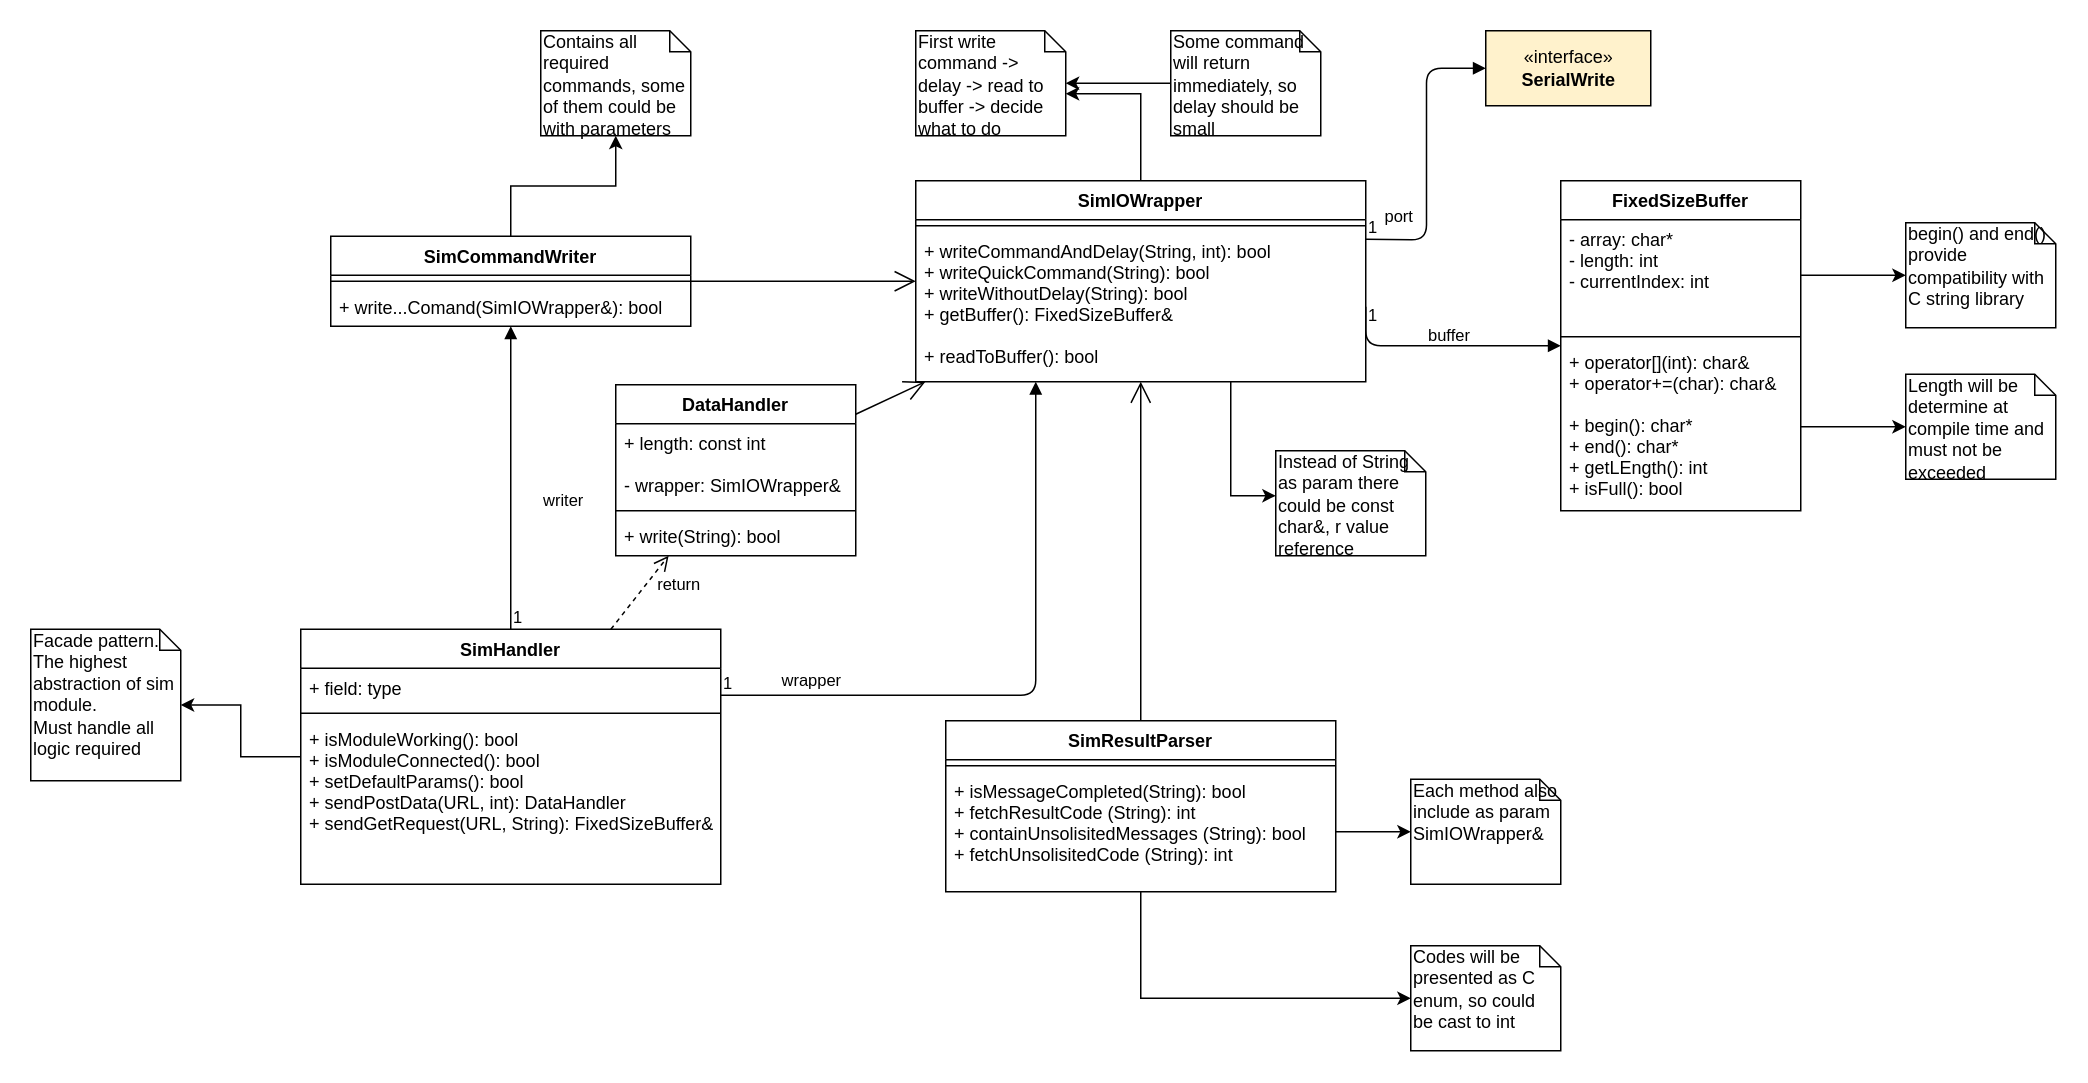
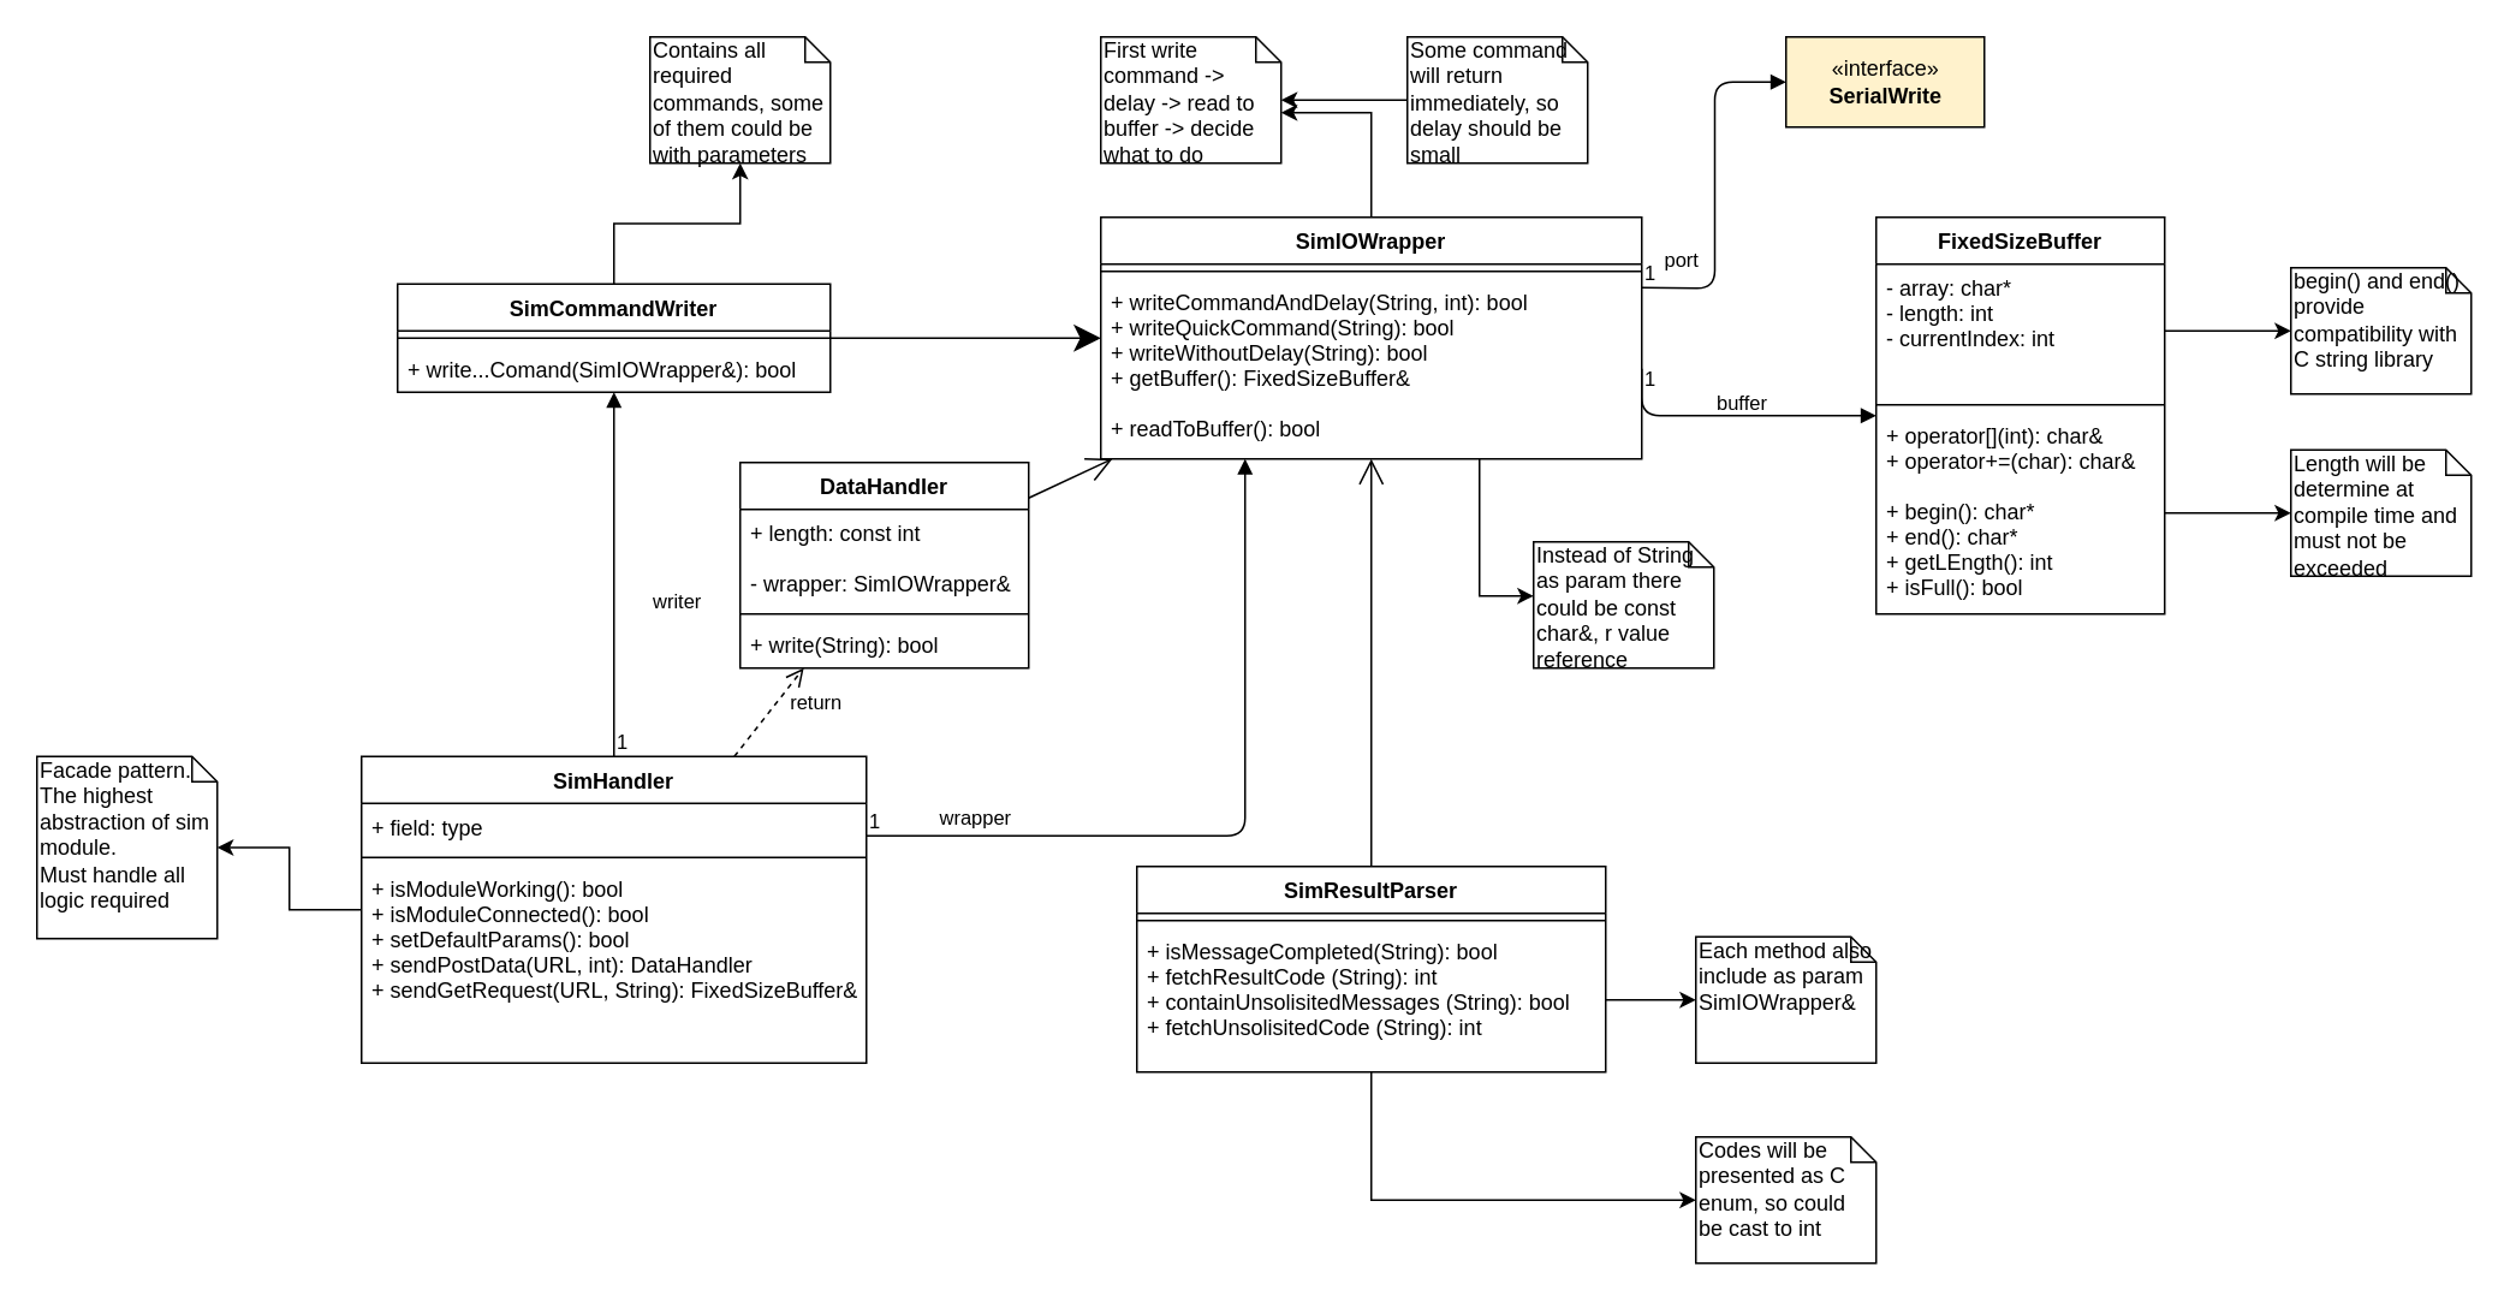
  <mxCell id="0" />
  <mxCell id="1" parent="0" />
  <mxCell id="2" value="«interface»&lt;br&gt;&lt;b&gt;SerialWrite&lt;/b&gt;" style="html=1;fillColor=#fff2cc;" vertex="1" parent="1"><mxGeometry x="990" y="20" width="110" height="50" as="geometry" /></mxCell>
  <mxCell id="3" value="port" style="endArrow=block;endFill=1;html=1;edgeStyle=orthogonalEdgeStyle;align=left;verticalAlign=top;entryX=0;entryY=0.5;entryDx=0;entryDy=0;exitX=1;exitY=0.5;exitDx=0;exitDy=0;" edge="1" parent="1" target="2"><mxGeometry x="-0.289" y="30" relative="1" as="geometry"><mxPoint x="910" y="159" as="sourcePoint" /><mxPoint x="1076" y="162.5" as="targetPoint" /><mxPoint as="offset" /></mxGeometry></mxCell>
  <mxCell id="4" value="1" style="edgeLabel;resizable=0;html=1;align=left;verticalAlign=bottom;" connectable="0" vertex="1" parent="3"><mxGeometry x="-1" relative="1" as="geometry" /></mxCell>
  <mxCell id="5" value="buffer" style="endArrow=block;endFill=1;html=1;edgeStyle=orthogonalEdgeStyle;align=left;verticalAlign=top;exitX=1;exitY=0.5;exitDx=0;exitDy=0;" edge="1" parent="1" source="11" target="31"><mxGeometry x="-0.154" y="20" relative="1" as="geometry"><mxPoint x="966" y="230" as="sourcePoint" /><mxPoint x="1010" y="300" as="targetPoint" /><Array as="points"><mxPoint x="910" y="230" /></Array><mxPoint as="offset" /></mxGeometry></mxCell>
  <mxCell id="6" value="1" style="edgeLabel;resizable=0;html=1;align=left;verticalAlign=bottom;" connectable="0" vertex="1" parent="5"><mxGeometry x="-1" relative="1" as="geometry"><mxPoint y="14" as="offset" /></mxGeometry></mxCell>
  <mxCell id="7" value="begin() and end() provide compatibility with C string library" style="shape=note;whiteSpace=wrap;html=1;size=14;verticalAlign=top;align=left;spacingTop=-6;" vertex="1" parent="1"><mxGeometry x="1270" y="148" width="100" height="70" as="geometry" /></mxCell>
  <mxCell id="8" style="edgeStyle=orthogonalEdgeStyle;rounded=0;orthogonalLoop=1;jettySize=auto;html=1;entryX=0;entryY=0;entryDx=100;entryDy=42;entryPerimeter=0;" edge="1" parent="1" source="9" target="15"><mxGeometry relative="1" as="geometry" /></mxCell>
  <mxCell id="9" value="SimIOWrapper" style="swimlane;fontStyle=1;align=center;verticalAlign=top;childLayout=stackLayout;horizontal=1;startSize=26;horizontalStack=0;resizeParent=1;resizeParentMax=0;resizeLast=0;collapsible=1;marginBottom=0;" vertex="1" parent="1"><mxGeometry x="610" y="120" width="300" height="134" as="geometry" /></mxCell>
  <mxCell id="10" value="" style="line;strokeWidth=1;fillColor=none;align=left;verticalAlign=middle;spacingTop=-1;spacingLeft=3;spacingRight=3;rotatable=0;labelPosition=right;points=[];portConstraint=eastwest;" vertex="1" parent="9"><mxGeometry y="26" width="300" height="8" as="geometry" /></mxCell>
  <mxCell id="11" value="+ writeCommandAndDelay(String, int): bool&#10;+ writeQuickCommand(String): bool&#10;+ writeWithoutDelay(String): bool&#10;+ getBuffer(): FixedSizeBuffer&amp;&#10;&#10;+ readToBuffer(): bool" style="text;strokeColor=none;fillColor=none;align=left;verticalAlign=top;spacingLeft=4;spacingRight=4;overflow=hidden;rotatable=0;points=[[0,0.5],[1,0.5]];portConstraint=eastwest;" vertex="1" parent="9"><mxGeometry y="34" width="300" height="100" as="geometry" /></mxCell>
  <mxCell id="12" style="edgeStyle=orthogonalEdgeStyle;rounded=0;orthogonalLoop=1;jettySize=auto;html=1;" edge="1" parent="1" source="32" target="7"><mxGeometry relative="1" as="geometry" /></mxCell>
  <mxCell id="13" value="Length will be determine at compile time and must not be exceeded" style="shape=note;whiteSpace=wrap;html=1;size=14;verticalAlign=top;align=left;spacingTop=-6;" vertex="1" parent="1"><mxGeometry x="1270" y="249" width="100" height="70" as="geometry" /></mxCell>
  <mxCell id="14" style="edgeStyle=orthogonalEdgeStyle;rounded=0;orthogonalLoop=1;jettySize=auto;html=1;" edge="1" parent="1" source="34" target="13"><mxGeometry relative="1" as="geometry" /></mxCell>
  <mxCell id="15" value="First write command -&amp;gt; delay -&amp;gt; read to buffer -&amp;gt; decide what to do" style="shape=note;whiteSpace=wrap;html=1;size=14;verticalAlign=top;align=left;spacingTop=-6;" vertex="1" parent="1"><mxGeometry x="610" y="20" width="100" height="70" as="geometry" /></mxCell>
  <mxCell id="16" style="edgeStyle=orthogonalEdgeStyle;rounded=0;orthogonalLoop=1;jettySize=auto;html=1;" edge="1" parent="1" source="17" target="15"><mxGeometry relative="1" as="geometry" /></mxCell>
  <mxCell id="17" value="Some command will return immediately, so delay should be small" style="shape=note;whiteSpace=wrap;html=1;size=14;verticalAlign=top;align=left;spacingTop=-6;" vertex="1" parent="1"><mxGeometry x="780" y="20" width="100" height="70" as="geometry" /></mxCell>
  <mxCell id="18" value="Instead of String as param there could be const char&amp;amp;, r value reference" style="shape=note;whiteSpace=wrap;html=1;size=14;verticalAlign=top;align=left;spacingTop=-6;" vertex="1" parent="1"><mxGeometry x="850" y="300" width="100" height="70" as="geometry" /></mxCell>
  <mxCell id="19" style="edgeStyle=orthogonalEdgeStyle;rounded=0;orthogonalLoop=1;jettySize=auto;html=1;exitX=0.7;exitY=1;exitDx=0;exitDy=0;exitPerimeter=0;" edge="1" parent="1" source="11" target="18"><mxGeometry relative="1" as="geometry"><Array as="points"><mxPoint x="820" y="330" /></Array></mxGeometry></mxCell>
  <mxCell id="20" style="edgeStyle=orthogonalEdgeStyle;rounded=0;orthogonalLoop=1;jettySize=auto;html=1;" edge="1" parent="1" source="23" target="21"><mxGeometry relative="1" as="geometry" /></mxCell>
  <mxCell id="21" value="Contains all required commands, some of them could be with parameters" style="shape=note;whiteSpace=wrap;html=1;size=14;verticalAlign=top;align=left;spacingTop=-6;" vertex="1" parent="1"><mxGeometry x="360" y="20" width="100" height="70" as="geometry" /></mxCell>
- <mxCell id="22" value="" style="endArrow=open;endFill=1;endSize=12;html=1;" edge="1" parent="1" source="23" target="9"><mxGeometry width="160" relative="1" as="geometry"><mxPoint x="620" y="420" as="sourcePoint" /><mxPoint x="780" y="420" as="targetPoint" /></mxGeometry></mxCell>
+ <mxCell id="22" value="" style="endArrow=classic;endFill=1;endSize=12;html=1;" edge="1" parent="1" source="23" target="9"><mxGeometry width="160" relative="1" as="geometry"><mxPoint x="620" y="420" as="sourcePoint" /><mxPoint x="780" y="420" as="targetPoint" /></mxGeometry></mxCell>
  <mxCell id="23" value="SimCommandWriter" style="swimlane;fontStyle=1;align=center;verticalAlign=top;childLayout=stackLayout;horizontal=1;startSize=26;horizontalStack=0;resizeParent=1;resizeParentMax=0;resizeLast=0;collapsible=1;marginBottom=0;" vertex="1" parent="1"><mxGeometry x="220" y="157" width="240" height="60" as="geometry" /></mxCell>
  <mxCell id="24" value="" style="line;strokeWidth=1;fillColor=none;align=left;verticalAlign=middle;spacingTop=-1;spacingLeft=3;spacingRight=3;rotatable=0;labelPosition=right;points=[];portConstraint=eastwest;" vertex="1" parent="23"><mxGeometry y="26" width="240" height="8" as="geometry" /></mxCell>
  <mxCell id="25" value="+ write...Comand(SimIOWrapper&amp;): bool" style="text;strokeColor=none;fillColor=none;align=left;verticalAlign=top;spacingLeft=4;spacingRight=4;overflow=hidden;rotatable=0;points=[[0,0.5],[1,0.5]];portConstraint=eastwest;" vertex="1" parent="23"><mxGeometry y="34" width="240" height="26" as="geometry" /></mxCell>
  <mxCell id="26" value="" style="endArrow=open;endFill=1;endSize=12;html=1;" edge="1" parent="1" source="39" target="9"><mxGeometry width="160" relative="1" as="geometry"><mxPoint x="490" y="350" as="sourcePoint" /><mxPoint x="640" y="350" as="targetPoint" /></mxGeometry></mxCell>
  <mxCell id="27" value="Each method also include as param SimIOWrapper&amp;amp;" style="shape=note;whiteSpace=wrap;html=1;size=14;verticalAlign=top;align=left;spacingTop=-6;" vertex="1" parent="1"><mxGeometry x="940" y="519" width="100" height="70" as="geometry" /></mxCell>
  <mxCell id="28" style="edgeStyle=orthogonalEdgeStyle;rounded=0;orthogonalLoop=1;jettySize=auto;html=1;" edge="1" parent="1" source="41" target="27"><mxGeometry relative="1" as="geometry" /></mxCell>
  <mxCell id="29" value="Codes will be presented as C enum, so could be cast to int" style="shape=note;whiteSpace=wrap;html=1;size=14;verticalAlign=top;align=left;spacingTop=-6;" vertex="1" parent="1"><mxGeometry x="940" y="630" width="100" height="70" as="geometry" /></mxCell>
  <mxCell id="30" style="edgeStyle=orthogonalEdgeStyle;rounded=0;orthogonalLoop=1;jettySize=auto;html=1;" edge="1" parent="1" source="41" target="29"><mxGeometry relative="1" as="geometry"><Array as="points"><mxPoint x="760" y="665" /></Array></mxGeometry></mxCell>
  <mxCell id="31" value="FixedSizeBuffer" style="swimlane;fontStyle=1;align=center;verticalAlign=top;childLayout=stackLayout;horizontal=1;startSize=26;horizontalStack=0;resizeParent=1;resizeParentMax=0;resizeLast=0;collapsible=1;marginBottom=0;" vertex="1" parent="1"><mxGeometry x="1040" y="120" width="160" height="220" as="geometry" /></mxCell>
  <mxCell id="32" value="- array: char*&#10;- length: int&#10;- currentIndex: int" style="text;strokeColor=none;fillColor=none;align=left;verticalAlign=top;spacingLeft=4;spacingRight=4;overflow=hidden;rotatable=0;points=[[0,0.5],[1,0.5]];portConstraint=eastwest;" vertex="1" parent="31"><mxGeometry y="26" width="160" height="74" as="geometry" /></mxCell>
  <mxCell id="33" value="" style="line;strokeWidth=1;fillColor=none;align=left;verticalAlign=middle;spacingTop=-1;spacingLeft=3;spacingRight=3;rotatable=0;labelPosition=right;points=[];portConstraint=eastwest;" vertex="1" parent="31"><mxGeometry y="100" width="160" height="8" as="geometry" /></mxCell>
  <mxCell id="34" value="+ operator[](int): char&amp;&#10;+ operator+=(char): char&amp;&#10;&#10;+ begin(): char*&#10;+ end(): char*&#10;+ getLEngth(): int&#10;+ isFull(): bool" style="text;strokeColor=none;fillColor=none;align=left;verticalAlign=top;spacingLeft=4;spacingRight=4;overflow=hidden;rotatable=0;points=[[0,0.5],[1,0.5]];portConstraint=eastwest;" vertex="1" parent="31"><mxGeometry y="108" width="160" height="112" as="geometry" /></mxCell>
  <mxCell id="35" value="writer" style="endArrow=block;endFill=1;html=1;edgeStyle=orthogonalEdgeStyle;align=left;verticalAlign=top;" edge="1" parent="1" source="49" target="23"><mxGeometry x="-0.02" y="-20" relative="1" as="geometry"><mxPoint x="320" y="330" as="sourcePoint" /><mxPoint x="480" y="330" as="targetPoint" /><mxPoint as="offset" /></mxGeometry></mxCell>
  <mxCell id="36" value="1" style="edgeLabel;resizable=0;html=1;align=left;verticalAlign=bottom;" connectable="0" vertex="1" parent="35"><mxGeometry x="-1" relative="1" as="geometry" /></mxCell>
  <mxCell id="37" value="wrapper" style="endArrow=block;endFill=1;html=1;edgeStyle=orthogonalEdgeStyle;align=left;verticalAlign=top;" edge="1" parent="1" source="49" target="9"><mxGeometry x="-0.816" y="23" relative="1" as="geometry"><mxPoint x="490" y="360" as="sourcePoint" /><mxPoint x="650" y="360" as="targetPoint" /><Array as="points"><mxPoint x="690" y="463" /></Array><mxPoint as="offset" /></mxGeometry></mxCell>
  <mxCell id="38" value="1" style="edgeLabel;resizable=0;html=1;align=left;verticalAlign=bottom;" connectable="0" vertex="1" parent="37"><mxGeometry x="-1" relative="1" as="geometry" /></mxCell>
  <mxCell id="39" value="SimResultParser" style="swimlane;fontStyle=1;align=center;verticalAlign=top;childLayout=stackLayout;horizontal=1;startSize=26;horizontalStack=0;resizeParent=1;resizeParentMax=0;resizeLast=0;collapsible=1;marginBottom=0;" vertex="1" parent="1"><mxGeometry x="630" y="480" width="260" height="114" as="geometry" /></mxCell>
  <mxCell id="40" value="" style="line;strokeWidth=1;fillColor=none;align=left;verticalAlign=middle;spacingTop=-1;spacingLeft=3;spacingRight=3;rotatable=0;labelPosition=right;points=[];portConstraint=eastwest;" vertex="1" parent="39"><mxGeometry y="26" width="260" height="8" as="geometry" /></mxCell>
  <mxCell id="41" value="+ isMessageCompleted(String): bool&#10;+ fetchResultCode (String): int&#10;+ containUnsolisitedMessages (String): bool&#10;+ fetchUnsolisitedCode (String): int" style="text;strokeColor=none;fillColor=none;align=left;verticalAlign=top;spacingLeft=4;spacingRight=4;overflow=hidden;rotatable=0;points=[[0,0.5],[1,0.5]];portConstraint=eastwest;" vertex="1" parent="39"><mxGeometry y="34" width="260" height="80" as="geometry" /></mxCell>
  <mxCell id="42" value="DataHandler" style="swimlane;fontStyle=1;align=center;verticalAlign=top;childLayout=stackLayout;horizontal=1;startSize=26;horizontalStack=0;resizeParent=1;resizeParentMax=0;resizeLast=0;collapsible=1;marginBottom=0;" vertex="1" parent="1"><mxGeometry x="410" y="256" width="160" height="114" as="geometry" /></mxCell>
  <mxCell id="43" value="+ length: const int&#10;&#10;- wrapper: SimIOWrapper&amp;" style="text;strokeColor=none;fillColor=none;align=left;verticalAlign=top;spacingLeft=4;spacingRight=4;overflow=hidden;rotatable=0;points=[[0,0.5],[1,0.5]];portConstraint=eastwest;" vertex="1" parent="42"><mxGeometry y="26" width="160" height="54" as="geometry" /></mxCell>
  <mxCell id="44" value="" style="line;strokeWidth=1;fillColor=none;align=left;verticalAlign=middle;spacingTop=-1;spacingLeft=3;spacingRight=3;rotatable=0;labelPosition=right;points=[];portConstraint=eastwest;" vertex="1" parent="42"><mxGeometry y="80" width="160" height="8" as="geometry" /></mxCell>
  <mxCell id="45" value="+ write(String): bool" style="text;strokeColor=none;fillColor=none;align=left;verticalAlign=top;spacingLeft=4;spacingRight=4;overflow=hidden;rotatable=0;points=[[0,0.5],[1,0.5]];portConstraint=eastwest;" vertex="1" parent="42"><mxGeometry y="88" width="160" height="26" as="geometry" /></mxCell>
  <mxCell id="46" value="return" style="html=1;verticalAlign=bottom;endArrow=open;dashed=1;endSize=8;" edge="1" parent="1" source="49" target="42"><mxGeometry x="0.417" y="-23" relative="1" as="geometry"><mxPoint x="540" y="410" as="sourcePoint" /><mxPoint x="460" y="410" as="targetPoint" /><mxPoint y="-1" as="offset" /></mxGeometry></mxCell>
  <mxCell id="47" value="" style="endArrow=open;endFill=1;endSize=12;html=1;" edge="1" parent="1" source="42" target="9"><mxGeometry width="160" relative="1" as="geometry"><mxPoint x="580" y="290" as="sourcePoint" /><mxPoint x="740" y="290" as="targetPoint" /></mxGeometry></mxCell>
  <mxCell id="48" style="edgeStyle=orthogonalEdgeStyle;rounded=0;orthogonalLoop=1;jettySize=auto;html=1;" edge="1" parent="1" source="49" target="53"><mxGeometry relative="1" as="geometry" /></mxCell>
  <mxCell id="49" value="SimHandler" style="swimlane;fontStyle=1;align=center;verticalAlign=top;childLayout=stackLayout;horizontal=1;startSize=26;horizontalStack=0;resizeParent=1;resizeParentMax=0;resizeLast=0;collapsible=1;marginBottom=0;" vertex="1" parent="1"><mxGeometry x="200" y="419" width="280" height="170" as="geometry" /></mxCell>
  <mxCell id="50" value="+ field: type" style="text;strokeColor=none;fillColor=none;align=left;verticalAlign=top;spacingLeft=4;spacingRight=4;overflow=hidden;rotatable=0;points=[[0,0.5],[1,0.5]];portConstraint=eastwest;" vertex="1" parent="49"><mxGeometry y="26" width="280" height="26" as="geometry" /></mxCell>
  <mxCell id="51" value="" style="line;strokeWidth=1;fillColor=none;align=left;verticalAlign=middle;spacingTop=-1;spacingLeft=3;spacingRight=3;rotatable=0;labelPosition=right;points=[];portConstraint=eastwest;" vertex="1" parent="49"><mxGeometry y="52" width="280" height="8" as="geometry" /></mxCell>
  <mxCell id="52" value="+ isModuleWorking(): bool&#10;+ isModuleConnected(): bool&#10;+ setDefaultParams(): bool&#10;+ sendPostData(URL, int): DataHandler&#10;+ sendGetRequest(URL, String): FixedSizeBuffer&amp;" style="text;strokeColor=none;fillColor=none;align=left;verticalAlign=top;spacingLeft=4;spacingRight=4;overflow=hidden;rotatable=0;points=[[0,0.5],[1,0.5]];portConstraint=eastwest;" vertex="1" parent="49"><mxGeometry y="60" width="280" height="110" as="geometry" /></mxCell>
  <mxCell id="53" value="Facade pattern.&lt;br&gt;The highest abstraction of sim module.&lt;br&gt;Must handle all logic required&amp;nbsp;" style="shape=note;whiteSpace=wrap;html=1;size=14;verticalAlign=top;align=left;spacingTop=-6;" vertex="1" parent="1"><mxGeometry x="20" y="419" width="100" height="101" as="geometry" /></mxCell>
